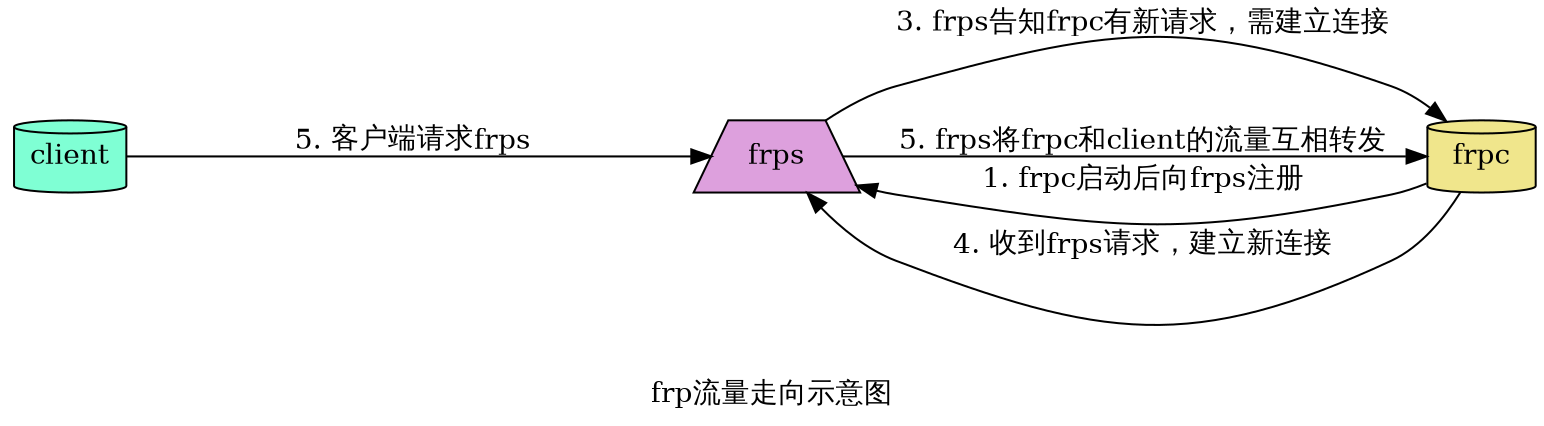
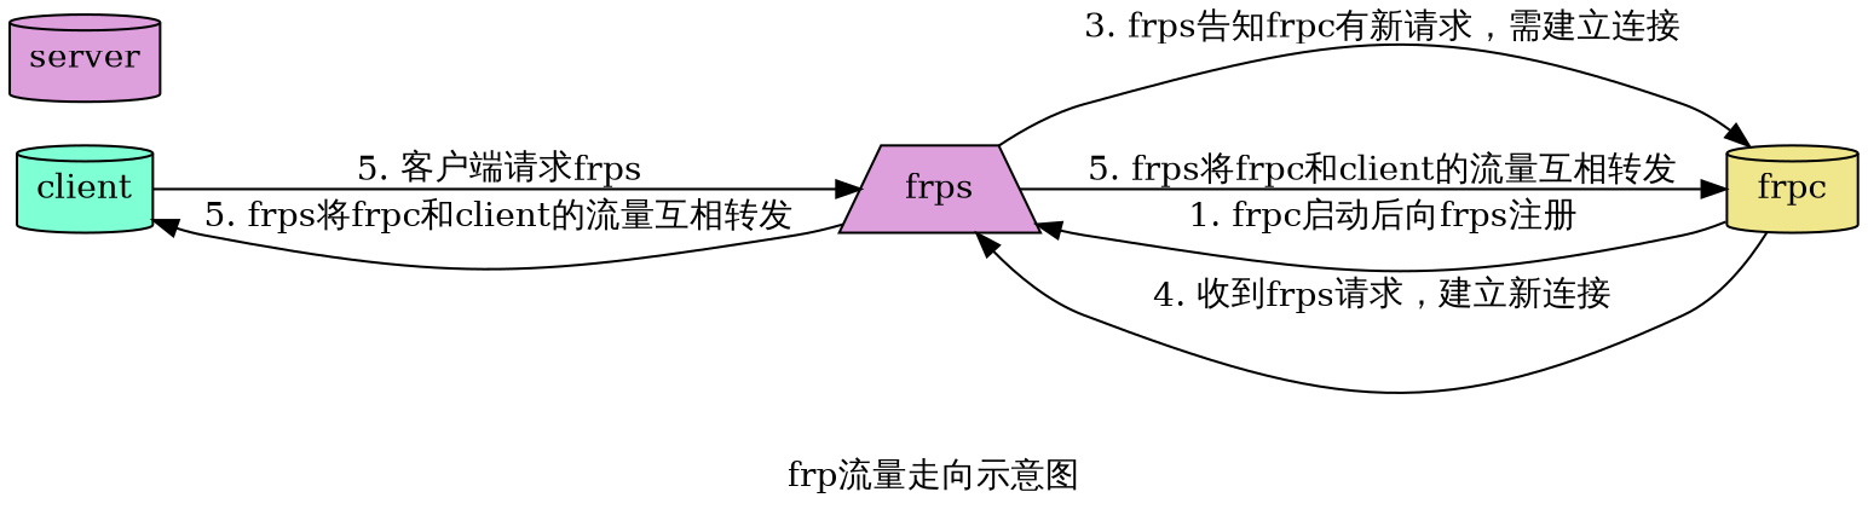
  digraph {
    label="frp流量走向示意图"
    rankdir=LR
    node [fillcolor=plum shape=cylinder style="rounded,filled"]
    client [fillcolor=aquamarine]
    frps [shape=trapezium style=filled]
    frpc [fillcolor=khaki style=filled]
+   server
    client -> frps [label="5. 客户端请求frps"]
+   frps -> client [label="5. frps将frpc和client的流量互相转发"]
    frps -> frpc [label="3. frps告知frpc有新请求，需建立连接"]
    frps -> frpc [label="5. frps将frpc和client的流量互相转发"]
    frpc -> frps [label="1. frpc启动后向frps注册"]
    frpc -> frps [label="4. 收到frps请求，建立新连接"]
  }
